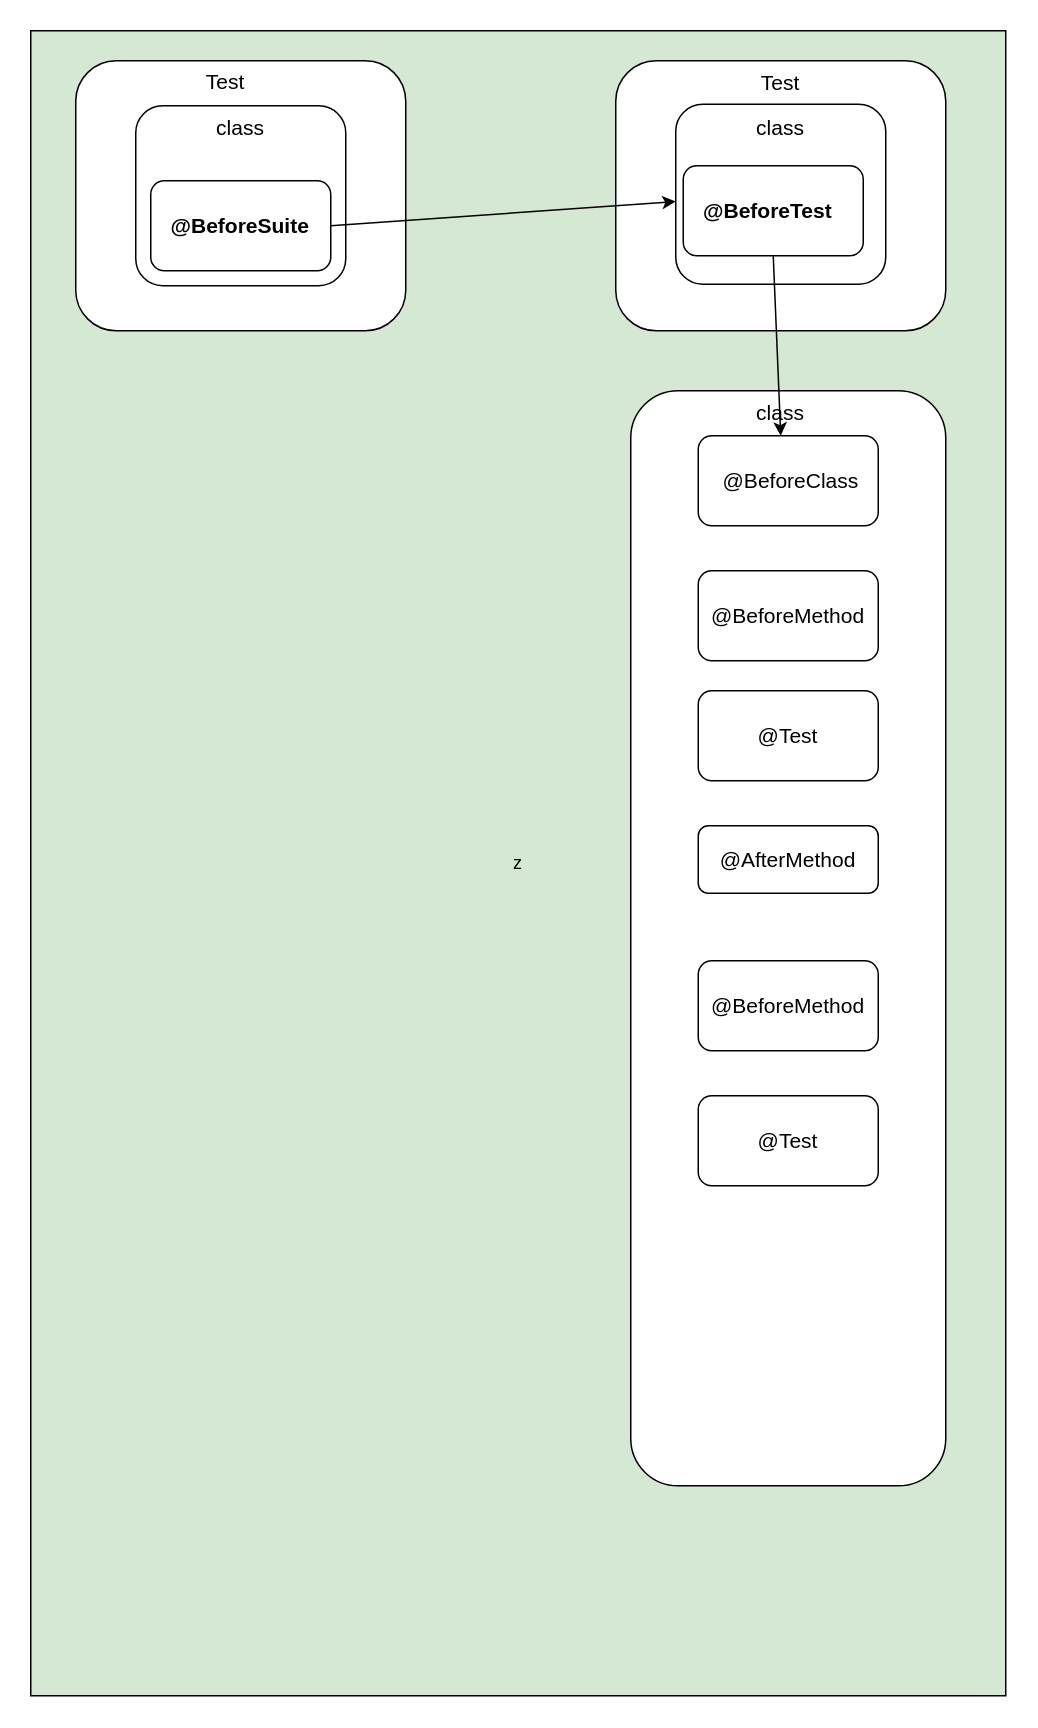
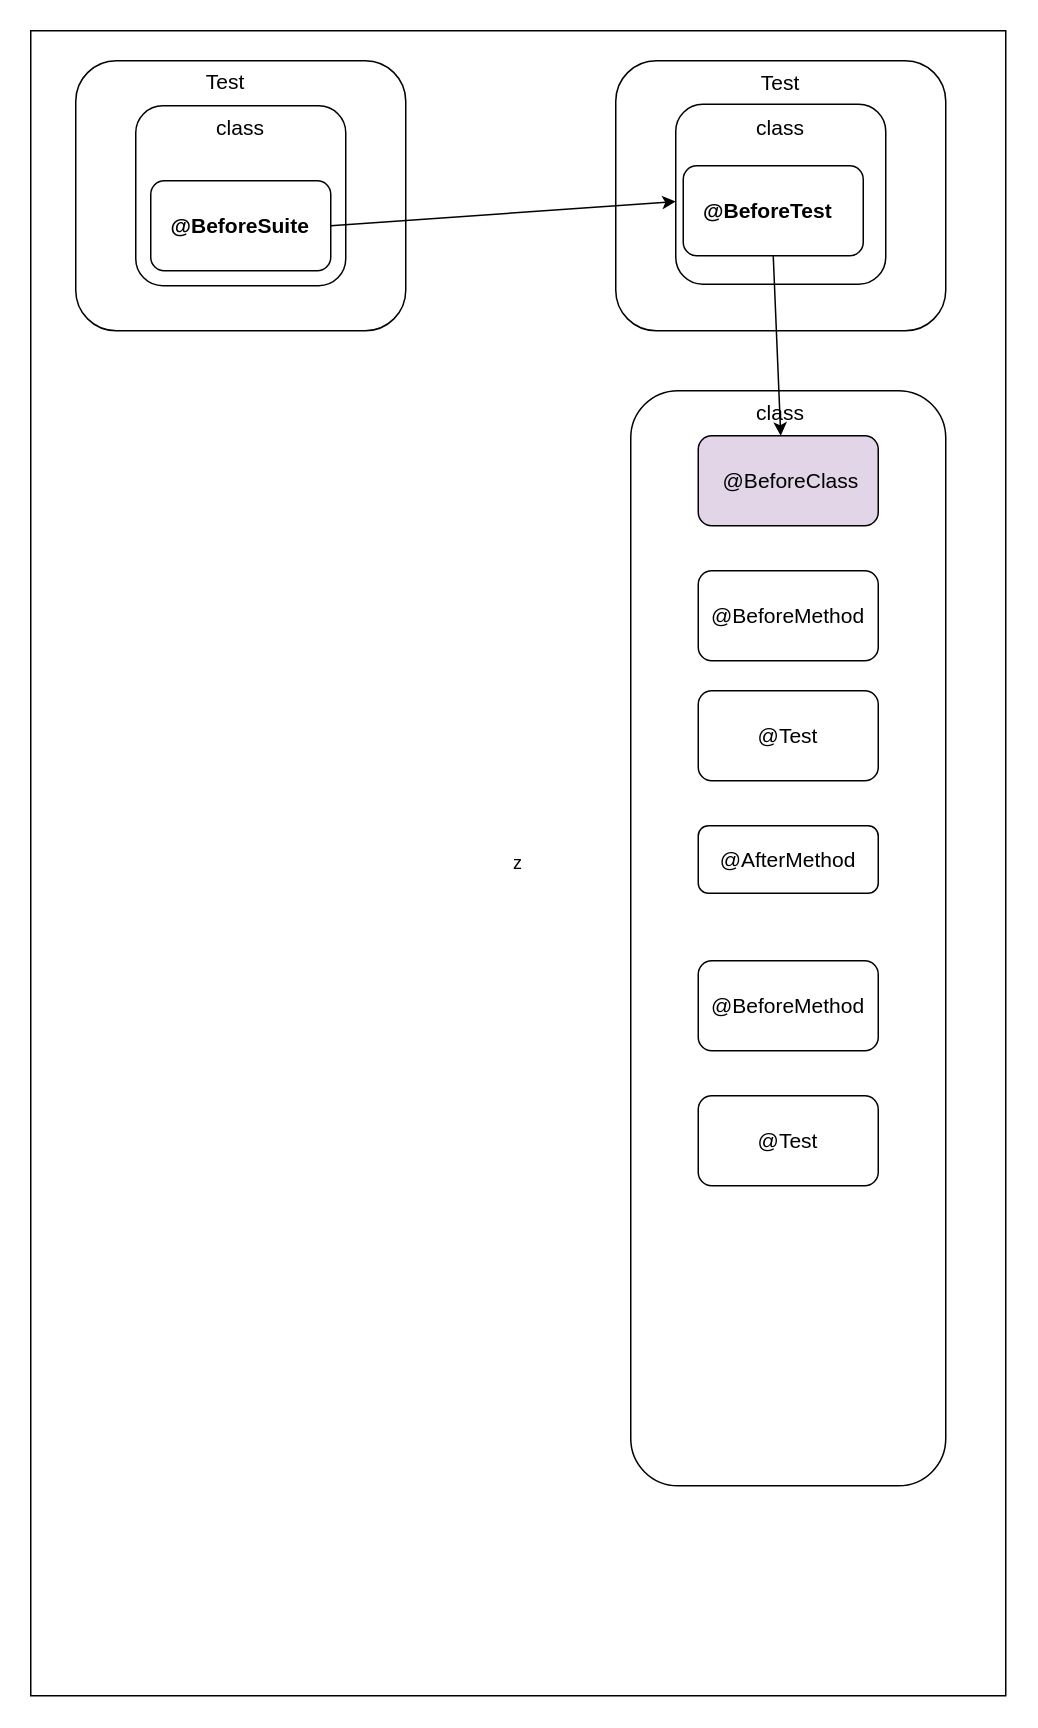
  <mxCell id="0" />
  <mxCell id="1" parent="0" />
- <mxCell id="2" value="z" style="rounded=0;whiteSpace=wrap;html=1;fillColor=#d5e8d4;" vertex="1" parent="1"><mxGeometry x="20" y="20" width="650" height="1110" as="geometry" /></mxCell>
+ <mxCell id="2" value="z" style="rounded=0;whiteSpace=wrap;html=1;" vertex="1" parent="1"><mxGeometry x="20" y="20" width="650" height="1110" as="geometry" /></mxCell>
  <mxCell id="3" value="" style="rounded=1;whiteSpace=wrap;html=1;align=left;" vertex="1" parent="1"><mxGeometry x="50" y="40" width="220" height="180" as="geometry" /></mxCell>
  <mxCell id="4" value="&lt;div style=&quot;text-align: justify&quot;&gt;&lt;/div&gt;" style="rounded=1;whiteSpace=wrap;html=1;fontSize=12;align=left;" vertex="1" parent="1"><mxGeometry x="90" y="70" width="140" height="120" as="geometry" /></mxCell>
  <mxCell id="5" value="&lt;h2 style=&quot;font-size: 14px&quot;&gt;&amp;nbsp; &amp;nbsp;@BeforeSuite&lt;/h2&gt;" style="rounded=1;whiteSpace=wrap;html=1;fontSize=12;align=left;" vertex="1" parent="1"><mxGeometry x="100" y="120" width="120" height="60" as="geometry" /></mxCell>
  <mxCell id="6" value="class" style="text;html=1;strokeColor=none;fillColor=none;align=center;verticalAlign=middle;whiteSpace=wrap;rounded=0;fontSize=14;" vertex="1" parent="1"><mxGeometry x="130" y="70" width="60" height="30" as="geometry" /></mxCell>
  <mxCell id="7" value="Test" style="text;html=1;strokeColor=none;fillColor=none;align=center;verticalAlign=middle;whiteSpace=wrap;rounded=0;fontSize=14;" vertex="1" parent="1"><mxGeometry x="120" y="39" width="60" height="30" as="geometry" /></mxCell>
  <mxCell id="8" value="" style="rounded=1;whiteSpace=wrap;html=1;align=left;" vertex="1" parent="1"><mxGeometry x="410" y="40" width="220" height="180" as="geometry" /></mxCell>
  <mxCell id="9" value="&lt;div style=&quot;text-align: justify&quot;&gt;&lt;/div&gt;" style="rounded=1;whiteSpace=wrap;html=1;fontSize=12;align=left;" vertex="1" parent="1"><mxGeometry x="450" y="69" width="140" height="120" as="geometry" /></mxCell>
  <mxCell id="10" value="&lt;h2 style=&quot;font-size: 14px&quot;&gt;&amp;nbsp; &amp;nbsp;@BeforeTest&lt;/h2&gt;" style="rounded=1;whiteSpace=wrap;html=1;fontSize=12;align=left;" vertex="1" parent="1"><mxGeometry x="455" y="110" width="120" height="60" as="geometry" /></mxCell>
  <mxCell id="11" value="class" style="text;html=1;strokeColor=none;fillColor=none;align=center;verticalAlign=middle;whiteSpace=wrap;rounded=0;fontSize=14;" vertex="1" parent="1"><mxGeometry x="490" y="70" width="60" height="30" as="geometry" /></mxCell>
  <mxCell id="12" value="Test" style="text;html=1;strokeColor=none;fillColor=none;align=center;verticalAlign=middle;whiteSpace=wrap;rounded=0;fontSize=14;" vertex="1" parent="1"><mxGeometry x="490" y="40" width="60" height="30" as="geometry" /></mxCell>
  <mxCell id="13" value="" style="rounded=1;whiteSpace=wrap;html=1;fontSize=14;align=left;" vertex="1" parent="1"><mxGeometry x="420" y="260" width="210" height="730" as="geometry" /></mxCell>
- <mxCell id="14" value="&amp;nbsp;@BeforeClass" style="rounded=1;whiteSpace=wrap;html=1;fontSize=14;align=center;" vertex="1" parent="1"><mxGeometry x="465" y="290" width="120" height="60" as="geometry" /></mxCell>
+ <mxCell id="14" value="&amp;nbsp;@BeforeClass" style="rounded=1;whiteSpace=wrap;html=1;fontSize=14;align=center;fillColor=#e1d5e7;" vertex="1" parent="1"><mxGeometry x="465" y="290" width="120" height="60" as="geometry" /></mxCell>
  <mxCell id="15" value="@BeforeMethod" style="rounded=1;whiteSpace=wrap;html=1;fontSize=14;align=center;" vertex="1" parent="1"><mxGeometry x="465" y="380" width="120" height="60" as="geometry" /></mxCell>
  <mxCell id="16" value="@Test" style="rounded=1;whiteSpace=wrap;html=1;fontSize=14;align=center;" vertex="1" parent="1"><mxGeometry x="465" y="460" width="120" height="60" as="geometry" /></mxCell>
  <mxCell id="17" value="@BeforeMethod" style="rounded=1;whiteSpace=wrap;html=1;fontSize=14;align=center;" vertex="1" parent="1"><mxGeometry x="465" y="640" width="120" height="60" as="geometry" /></mxCell>
  <mxCell id="18" value="@Test" style="rounded=1;whiteSpace=wrap;html=1;fontSize=14;align=center;" vertex="1" parent="1"><mxGeometry x="465" y="730" width="120" height="60" as="geometry" /></mxCell>
  <mxCell id="19" value="@AfterMethod" style="rounded=1;whiteSpace=wrap;html=1;fontSize=14;align=center;" vertex="1" parent="1"><mxGeometry x="465" y="550" width="120" height="45" as="geometry" /></mxCell>
  <mxCell id="20" value="class" style="text;html=1;strokeColor=none;fillColor=none;align=center;verticalAlign=middle;whiteSpace=wrap;rounded=0;fontSize=14;" vertex="1" parent="1"><mxGeometry x="490" y="260" width="60" height="30" as="geometry" /></mxCell>
  <mxCell id="21" value="" style="endArrow=classic;html=1;rounded=0;fontSize=14;exitX=1;exitY=0.5;exitDx=0;exitDy=0;" edge="1" parent="1" source="5" target="9"><mxGeometry width="50" height="50" relative="1" as="geometry"><mxPoint x="220" y="150" as="sourcePoint" /><mxPoint x="270" y="100" as="targetPoint" /></mxGeometry></mxCell>
  <mxCell id="22" value="" style="endArrow=classic;html=1;rounded=0;fontSize=14;exitX=0.5;exitY=1;exitDx=0;exitDy=0;" edge="1" parent="1" source="10"><mxGeometry width="50" height="50" relative="1" as="geometry"><mxPoint x="500" y="200" as="sourcePoint" /><mxPoint x="520" y="290" as="targetPoint" /></mxGeometry></mxCell>
